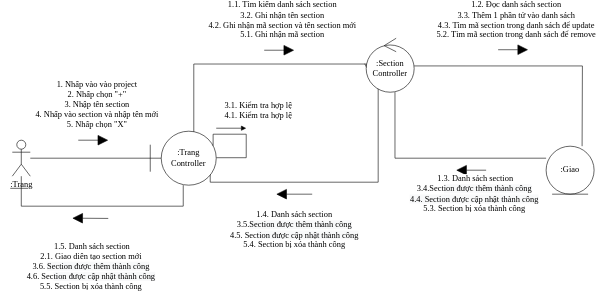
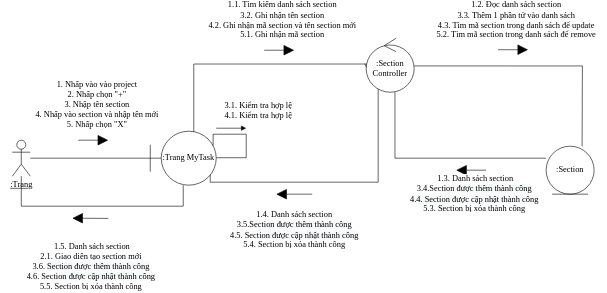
  <mxCell id="0" />
  <mxCell id="1" parent="0" />
  <mxCell id="2" style="endArrow=none;html=1;fontSize=14;fontFamily=Verdana;" parent="1" source="3" target="8" edge="1"><mxGeometry relative="1" as="geometry" /></mxCell>
  <mxCell id="3" value="&lt;u style=&quot;font-size: 14px;&quot;&gt;:Trang&lt;/u&gt;" style="shape=umlActor;verticalLabelPosition=bottom;verticalAlign=top;html=1;fontSize=14;fontFamily=Verdana;" parent="1" vertex="1"><mxGeometry x="20" y="190" width="30" height="60" as="geometry" /></mxCell>
  <mxCell id="4" style="edgeStyle=orthogonalEdgeStyle;rounded=0;orthogonalLoop=1;jettySize=auto;html=1;endArrow=none;endFill=0;fontSize=14;exitX=1;exitY=0.513;exitDx=0;exitDy=0;exitPerimeter=0;fontFamily=Verdana;" parent="1" source="20" edge="1"><mxGeometry relative="1" as="geometry"><mxPoint x="700" y="60" as="sourcePoint" /><mxPoint x="970" y="200" as="targetPoint" /></mxGeometry></mxCell>
  <mxCell id="5" style="edgeStyle=orthogonalEdgeStyle;rounded=0;orthogonalLoop=1;jettySize=auto;html=1;entryX=0.882;entryY=0.836;entryDx=0;entryDy=0;endArrow=none;endFill=0;fontSize=14;entryPerimeter=0;fontFamily=Verdana;" parent="1" target="8" edge="1"><mxGeometry relative="1" as="geometry"><Array as="points"><mxPoint x="630" y="260" /><mxPoint x="350" y="260" /><mxPoint x="350" y="243" /><mxPoint x="347" y="243" /></Array><mxPoint x="630" y="100" as="sourcePoint" /></mxGeometry></mxCell>
  <mxCell id="6" style="edgeStyle=orthogonalEdgeStyle;rounded=0;orthogonalLoop=1;jettySize=auto;html=1;entryX=0.014;entryY=0.563;entryDx=0;entryDy=0;entryPerimeter=0;endArrow=open;endFill=0;fontSize=14;exitX=0.66;exitY=0.022;exitDx=0;exitDy=0;exitPerimeter=0;fontFamily=Verdana;" parent="1" source="8" target="20" edge="1"><mxGeometry relative="1" as="geometry"><Array as="points"><mxPoint x="323" y="63" /><mxPoint x="611" y="63" /></Array><mxPoint x="580.12" y="62.72" as="targetPoint" /></mxGeometry></mxCell>
  <mxCell id="7" style="edgeStyle=orthogonalEdgeStyle;rounded=0;orthogonalLoop=1;jettySize=auto;html=1;endArrow=none;endFill=0;fontSize=14;fontFamily=Verdana;" parent="1" source="8" target="3" edge="1"><mxGeometry relative="1" as="geometry"><Array as="points"><mxPoint x="305" y="300" /><mxPoint x="35" y="300" /></Array></mxGeometry></mxCell>
- <mxCell id="8" value="&lt;span style=&quot;font-size: 14px;&quot;&gt;:Trang Controller&lt;/span&gt;" style="shape=umlBoundary;whiteSpace=wrap;html=1;fontSize=14;fontFamily=Verdana;" parent="1" vertex="1"><mxGeometry x="250" y="175" width="110" height="90" as="geometry" /></mxCell>
+ <mxCell id="8" value="&lt;span style=&quot;font-size: 14px;&quot;&gt;:Trang MyTask&lt;/span&gt;" style="shape=umlBoundary;whiteSpace=wrap;html=1;fontSize=14;fontFamily=Verdana;" parent="1" vertex="1"><mxGeometry x="250" y="175" width="110" height="90" as="geometry" /></mxCell>
  <mxCell id="9" style="edgeStyle=orthogonalEdgeStyle;rounded=0;orthogonalLoop=1;jettySize=auto;html=1;endArrow=none;endFill=0;fontSize=14;fontFamily=Verdana;" parent="1" edge="1"><mxGeometry relative="1" as="geometry"><mxPoint x="658" y="110" as="targetPoint" /><Array as="points"><mxPoint x="658" y="220" /></Array><mxPoint x="910" y="220" as="sourcePoint" /></mxGeometry></mxCell>
  <mxCell id="10" value="" style="endArrow=block;html=1;fontSize=14;endFill=1;endSize=15;fontFamily=Verdana;" parent="1" edge="1"><mxGeometry width="50" height="50" relative="1" as="geometry"><mxPoint x="130" y="190" as="sourcePoint" /><mxPoint x="180" y="190" as="targetPoint" /></mxGeometry></mxCell>
  <mxCell id="11" value="&lt;font style=&quot;font-size: 14px;&quot;&gt;&lt;font style=&quot;font-size: 14px;&quot;&gt;&lt;font style=&quot;font-size: 14px;&quot;&gt;&lt;span style=&quot;font-size: 14px;&quot;&gt;1. Nhấp vào vào project&lt;br style=&quot;font-size: 14px;&quot;&gt;&lt;/span&gt;&lt;/font&gt;&lt;/font&gt;&lt;/font&gt;&lt;span style=&quot;font-size: 14px;&quot;&gt;2. Nhấp chọn &quot;+&quot;&lt;br style=&quot;font-size: 14px;&quot;&gt;3. Nhập tên section&lt;br style=&quot;font-size: 14px;&quot;&gt;4. Nhấp vào section và nhập tên mới&lt;br style=&quot;font-size: 14px;&quot;&gt;5. Nhấp chọn &quot;X&quot;&lt;br style=&quot;font-size: 14px;&quot;&gt;&lt;/span&gt;" style="edgeLabel;html=1;align=center;verticalAlign=middle;resizable=0;points=[];fontSize=14;fontFamily=Verdana;" parent="10" vertex="1" connectable="0"><mxGeometry x="-0.42" y="-1" relative="1" as="geometry"><mxPoint x="15.83" y="-61" as="offset" /></mxGeometry></mxCell>
  <mxCell id="12" value="&lt;font style=&quot;font-size: 14px&quot;&gt;&lt;span style=&quot;font-size: 14px&quot;&gt;1.2. Đọc danh sách section&lt;br style=&quot;font-size: 14px&quot;&gt;&lt;/span&gt;&lt;/font&gt;&lt;span style=&quot;font-size: 14px&quot;&gt;3.3. Thêm 1 phần tử vào danh sách&lt;br style=&quot;font-size: 14px&quot;&gt;4.3. Tìm mã section trong danh sách để update&lt;br style=&quot;font-size: 14px&quot;&gt;5.2. Tìm mã section trong danh sách để remove&lt;br style=&quot;font-size: 14px&quot;&gt;&lt;/span&gt;" style="endArrow=block;html=1;fontSize=14;endFill=1;endSize=15;fontFamily=Verdana;" parent="1" edge="1"><mxGeometry x="0.2" y="49" width="50" height="50" relative="1" as="geometry"><mxPoint x="830" y="39.17" as="sourcePoint" /><mxPoint x="880" y="39.17" as="targetPoint" /><mxPoint as="offset" /></mxGeometry></mxCell>
  <mxCell id="13" value="&lt;div style=&quot;font-size: 14px;&quot;&gt;&lt;span style=&quot;font-size: 14px;&quot;&gt;&lt;font style=&quot;font-size: 14px;&quot;&gt;1.1. Tìm kiếm danh sách section&lt;/font&gt;&lt;/span&gt;&lt;/div&gt;&lt;span style=&quot;font-size: 14px;&quot;&gt;3.2. Ghi nhận tên section&lt;br style=&quot;font-size: 14px;&quot;&gt;4.2. Ghi nhận mã section và tên section mới&lt;br style=&quot;font-size: 14px;&quot;&gt;5.1. Ghi nhận mã section&lt;br style=&quot;font-size: 14px;&quot;&gt;&lt;/span&gt;" style="endArrow=block;html=1;fontSize=14;align=center;endFill=1;endSize=15;fontFamily=Verdana;" parent="1" edge="1"><mxGeometry x="0.2" y="50" width="50" height="50" relative="1" as="geometry"><mxPoint x="440" y="40" as="sourcePoint" /><mxPoint x="490" y="40" as="targetPoint" /><Array as="points"><mxPoint x="480" y="40" /></Array><mxPoint as="offset" /></mxGeometry></mxCell>
  <mxCell id="14" value="&lt;div style=&quot;font-size: 14px&quot;&gt;&lt;span style=&quot;font-size: 14px&quot;&gt;&amp;nbsp;1.3. Danh sách section&lt;/span&gt;&lt;/div&gt;3.4.Sect&lt;span style=&quot;background-color: rgb(248 , 249 , 250)&quot;&gt;ion được thêm thành công&lt;br&gt;&lt;/span&gt;&lt;span style=&quot;background-color: rgb(248 , 249 , 250)&quot;&gt;4.4. Section được cập nhật&amp;nbsp;thành công&lt;/span&gt;&lt;div style=&quot;font-size: 14px&quot;&gt;&lt;span style=&quot;font-size: 14px&quot;&gt;&lt;/span&gt;&lt;/div&gt;&lt;span style=&quot;font-size: 14px&quot;&gt;5.3. Section bị xóa thành công&lt;br style=&quot;font-size: 14px&quot;&gt;&lt;/span&gt;" style="endArrow=block;html=1;fontSize=14;endFill=1;endSize=15;fontFamily=Verdana;" parent="1" edge="1"><mxGeometry x="-0.2" y="40" width="50" height="50" relative="1" as="geometry"><mxPoint x="810" y="240" as="sourcePoint" /><mxPoint x="760" y="240" as="targetPoint" /><mxPoint as="offset" /></mxGeometry></mxCell>
  <mxCell id="15" value="&lt;font style=&quot;font-size: 14px&quot;&gt;&lt;span style=&quot;font-size: 14px&quot;&gt;&lt;font style=&quot;font-size: 14px&quot;&gt;1.4. Danh sách section&lt;br style=&quot;font-size: 14px&quot;&gt;&lt;/font&gt;&lt;/span&gt;&lt;/font&gt;&lt;span style=&quot;font-size: 14px&quot;&gt;&lt;font style=&quot;font-size: 14px&quot;&gt;3.5.&lt;/font&gt;&lt;/span&gt;&lt;span style=&quot;background-color: rgb(248 , 249 , 250)&quot;&gt;Section được thêm thành công&lt;/span&gt;&lt;div style=&quot;font-size: 14px&quot;&gt;&lt;/div&gt;4.5. Sec&lt;span style=&quot;background-color: rgb(248 , 249 , 250)&quot;&gt;tion được cập nhật&amp;nbsp;thành công&lt;/span&gt;&lt;div style=&quot;font-size: 14px&quot;&gt;&lt;span style=&quot;font-size: 14px&quot;&gt;&lt;/span&gt;&lt;/div&gt;&lt;span style=&quot;font-size: 14px&quot;&gt;&lt;font style=&quot;font-size: 14px&quot;&gt;5.4. Section bị xóa&lt;/font&gt;&lt;/span&gt;&lt;span style=&quot;font-size: 14px&quot;&gt;&lt;font style=&quot;font-size: 14px&quot;&gt;&lt;span style=&quot;font-size: 14px&quot;&gt;&amp;nbsp;thành công&lt;/span&gt;&lt;/font&gt;&lt;/span&gt;" style="endArrow=block;html=1;fontSize=14;endFill=1;jumpSize=7;sourcePerimeterSpacing=2;endSize=15;fontFamily=Verdana;" parent="1" edge="1"><mxGeometry y="60" width="50" height="50" relative="1" as="geometry"><mxPoint x="520" y="280" as="sourcePoint" /><mxPoint x="460" y="280" as="targetPoint" /><Array as="points" /><mxPoint as="offset" /></mxGeometry></mxCell>
  <mxCell id="16" value="" style="endArrow=block;html=1;fontSize=14;endFill=1;endSize=15;fontFamily=Verdana;" parent="1" edge="1"><mxGeometry width="50" height="50" relative="1" as="geometry"><mxPoint x="180" y="320.42" as="sourcePoint" /><mxPoint x="120" y="320" as="targetPoint" /><Array as="points" /></mxGeometry></mxCell>
  <mxCell id="17" value="&lt;font style=&quot;font-size: 14px&quot;&gt;&lt;font style=&quot;font-size: 14px&quot;&gt;&lt;font style=&quot;font-size: 14px&quot;&gt;&lt;span style=&quot;font-size: 14px&quot;&gt;&amp;nbsp;1.5. Danh sách section&lt;br style=&quot;font-size: 14px&quot;&gt;&lt;/span&gt;&lt;/font&gt;&lt;/font&gt;&lt;/font&gt;&lt;span style=&quot;font-size: 14px&quot;&gt;2.1. Giao diên tạo section mới&lt;br style=&quot;font-size: 14px&quot;&gt;3.6.&amp;nbsp;&lt;/span&gt;&lt;span style=&quot;background-color: rgb(248 , 249 , 250)&quot;&gt;Section được thêm thành công&lt;br&gt;&lt;/span&gt;4.6. Sec&lt;span style=&quot;background-color: rgb(248 , 249 , 250)&quot;&gt;tion được cập nhật&amp;nbsp;thành công&lt;/span&gt;&lt;div style=&quot;font-size: 14px&quot;&gt;&lt;span style=&quot;font-size: 14px&quot;&gt;&lt;/span&gt;&lt;/div&gt;&lt;span style=&quot;font-size: 14px&quot;&gt;5.5. &lt;/span&gt;&lt;span style=&quot;font-size: 14px&quot;&gt;&lt;span style=&quot;font-size: 14px&quot;&gt;Section bị xóa thành công&lt;/span&gt;&lt;/span&gt;" style="edgeLabel;html=1;align=center;verticalAlign=middle;resizable=0;points=[];fontSize=14;fontFamily=Verdana;" parent="16" vertex="1" connectable="0"><mxGeometry x="-0.409" relative="1" as="geometry"><mxPoint x="-12" y="79.71" as="offset" /></mxGeometry></mxCell>
  <mxCell id="18" style="edgeStyle=orthogonalEdgeStyle;rounded=0;orthogonalLoop=1;jettySize=auto;html=1;endArrow=none;endFill=0;fontSize=14;exitX=0.953;exitY=0.269;exitDx=0;exitDy=0;exitPerimeter=0;entryX=1.003;entryY=0.491;entryDx=0;entryDy=0;entryPerimeter=0;fontFamily=Verdana;" parent="1" source="8" target="8" edge="1"><mxGeometry relative="1" as="geometry"><Array as="points"><mxPoint x="355" y="180" /><mxPoint x="410" y="180" /><mxPoint x="410" y="219" /></Array></mxGeometry></mxCell>
  <mxCell id="19" value="&lt;font style=&quot;font-size: 14px;&quot;&gt;3.1. Kiểm tra hợp lệ&lt;br style=&quot;font-size: 14px;&quot;&gt;4.1. Kiểm tra hợp lệ&lt;br style=&quot;font-size: 14px;&quot;&gt;&lt;/font&gt;" style="endArrow=block;html=1;fontSize=14;align=center;endFill=1;fontFamily=Verdana;" parent="1" edge="1"><mxGeometry x="1" y="36" width="50" height="50" relative="1" as="geometry"><mxPoint x="360" y="170" as="sourcePoint" /><mxPoint x="410" y="170" as="targetPoint" /><Array as="points" /><mxPoint x="20" y="6" as="offset" /></mxGeometry></mxCell>
  <mxCell id="20" value="&lt;div style=&quot;font-size: 14px;&quot;&gt;:Section&lt;/div&gt;&lt;div style=&quot;font-size: 14px;&quot;&gt;Controller&lt;br style=&quot;font-size: 14px;&quot;&gt;&lt;/div&gt;" style="ellipse;shape=umlControl;whiteSpace=wrap;html=1;fontFamily=Verdana;fontSize=14;" parent="1" vertex="1"><mxGeometry x="610" y="20" width="80" height="90" as="geometry" /></mxCell>
- <mxCell id="21" value=":Giao" style="ellipse;shape=umlEntity;whiteSpace=wrap;html=1;fontFamily=Verdana;fontSize=14;" parent="1" vertex="1"><mxGeometry x="910" y="200" width="80" height="80" as="geometry" /></mxCell>
+ <mxCell id="21" value=":Section" style="ellipse;shape=umlEntity;whiteSpace=wrap;html=1;fontFamily=Verdana;fontSize=14;" parent="1" vertex="1"><mxGeometry x="910" y="200" width="80" height="80" as="geometry" /></mxCell>
